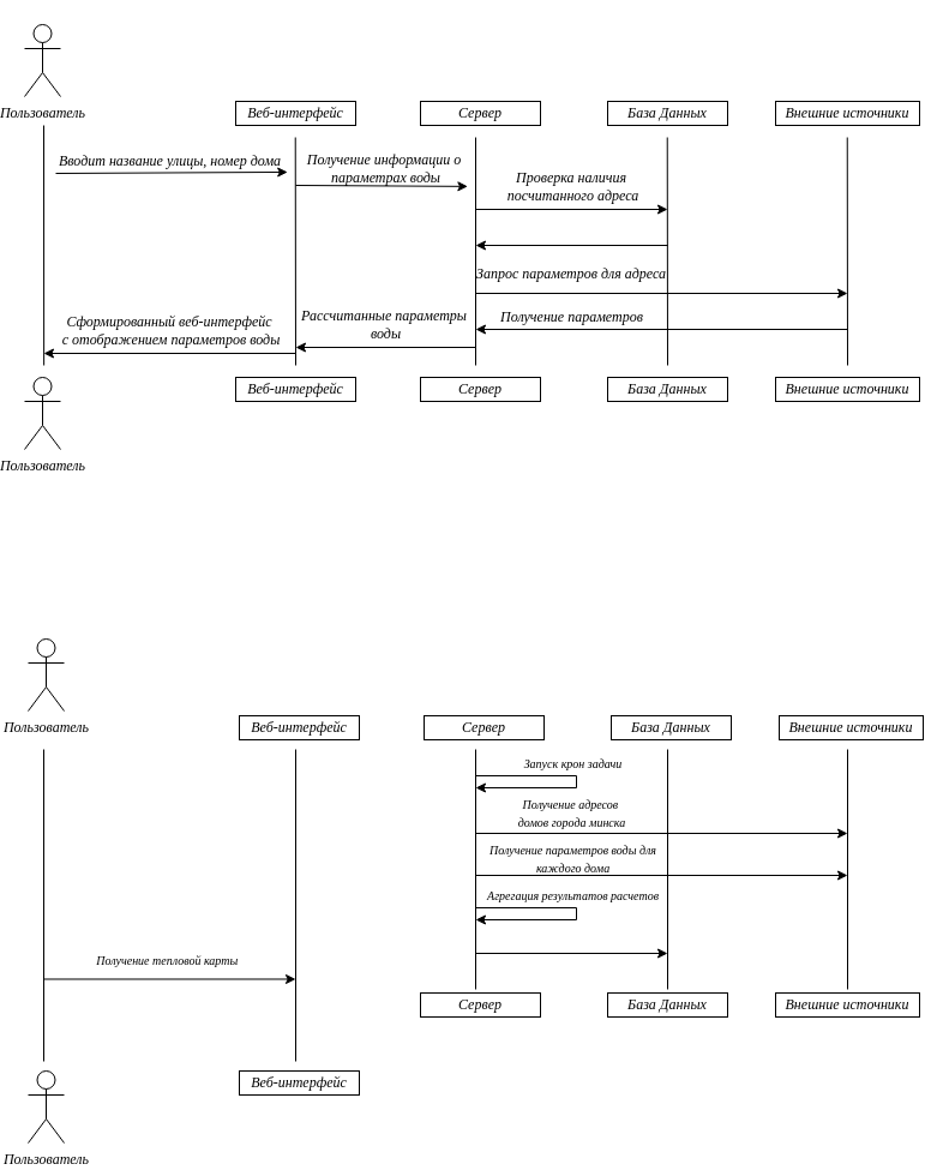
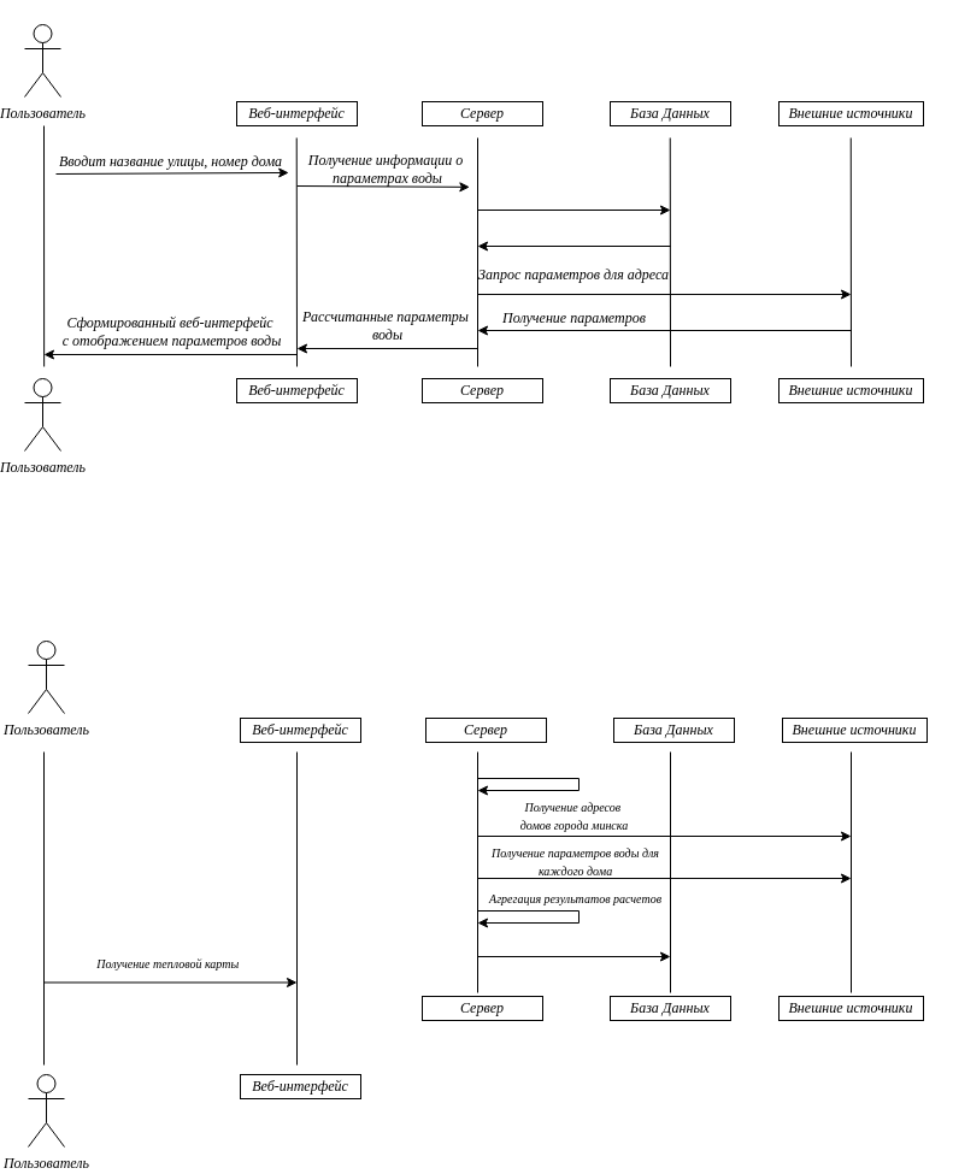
  <mxCell id="0" />
  <mxCell id="1" parent="0" />
  <mxCell id="2" value="Пользователь" style="shape=umlActor;verticalLabelPosition=bottom;verticalAlign=top;html=1;outlineConnect=0;fontFamily=ISOCPEUR;fontStyle=2" parent="1" vertex="1"><mxGeometry x="20" y="314" width="30" height="60" as="geometry" /></mxCell>
  <mxCell id="3" value="Пользователь" style="shape=umlActor;verticalLabelPosition=bottom;verticalAlign=top;html=1;outlineConnect=0;fontFamily=ISOCPEUR;fontStyle=2" parent="1" vertex="1"><mxGeometry x="20" y="20" width="30" height="60" as="geometry" /></mxCell>
  <mxCell id="4" value="" style="endArrow=none;html=1;rounded=0;fontFamily=ISOCPEUR;fontStyle=2" parent="1" edge="1"><mxGeometry width="50" height="50" relative="1" as="geometry"><mxPoint x="36.13" y="304" as="sourcePoint" /><mxPoint x="36" y="104" as="targetPoint" /></mxGeometry></mxCell>
  <mxCell id="5" value="Веб-интерфейс" style="rounded=0;whiteSpace=wrap;html=1;fontFamily=ISOCPEUR;fontStyle=2" parent="1" vertex="1"><mxGeometry x="196" y="84" width="100" height="20" as="geometry" /></mxCell>
  <mxCell id="6" value="Веб-интерфейс" style="rounded=0;whiteSpace=wrap;html=1;fontFamily=ISOCPEUR;fontStyle=2" parent="1" vertex="1"><mxGeometry x="196" y="314" width="100" height="20" as="geometry" /></mxCell>
  <mxCell id="7" value="" style="endArrow=none;html=1;rounded=0;fontFamily=ISOCPEUR;fontStyle=2" parent="1" edge="1"><mxGeometry width="50" height="50" relative="1" as="geometry"><mxPoint x="246" y="304" as="sourcePoint" /><mxPoint x="245.73" y="114" as="targetPoint" /></mxGeometry></mxCell>
  <mxCell id="8" value="Сервер" style="rounded=0;whiteSpace=wrap;html=1;fontFamily=ISOCPEUR;fontStyle=2" parent="1" vertex="1"><mxGeometry x="350" y="84" width="100" height="20" as="geometry" /></mxCell>
  <mxCell id="9" value="Сервер" style="rounded=0;whiteSpace=wrap;html=1;fontFamily=ISOCPEUR;fontStyle=2" parent="1" vertex="1"><mxGeometry x="350" y="314" width="100" height="20" as="geometry" /></mxCell>
  <mxCell id="10" value="" style="endArrow=none;html=1;rounded=0;fontFamily=ISOCPEUR;fontStyle=2" parent="1" edge="1"><mxGeometry width="50" height="50" relative="1" as="geometry"><mxPoint x="396" y="304" as="sourcePoint" /><mxPoint x="396" y="114" as="targetPoint" /></mxGeometry></mxCell>
  <mxCell id="11" value="База Данных" style="rounded=0;whiteSpace=wrap;html=1;fontFamily=ISOCPEUR;fontStyle=2" parent="1" vertex="1"><mxGeometry x="506" y="84" width="100" height="20" as="geometry" /></mxCell>
  <mxCell id="12" value="База Данных" style="rounded=0;whiteSpace=wrap;html=1;fontFamily=ISOCPEUR;fontStyle=2" parent="1" vertex="1"><mxGeometry x="506" y="314" width="100" height="20" as="geometry" /></mxCell>
  <mxCell id="13" value="" style="endArrow=none;html=1;rounded=0;fontFamily=ISOCPEUR;fontStyle=2" parent="1" edge="1"><mxGeometry width="50" height="50" relative="1" as="geometry"><mxPoint x="556" y="304" as="sourcePoint" /><mxPoint x="555.73" y="114" as="targetPoint" /></mxGeometry></mxCell>
  <mxCell id="14" value="Внешние источники" style="rounded=0;whiteSpace=wrap;html=1;fontFamily=ISOCPEUR;fontStyle=2" parent="1" vertex="1"><mxGeometry x="646" y="84" width="120" height="20" as="geometry" /></mxCell>
  <mxCell id="15" value="" style="endArrow=none;html=1;rounded=0;fontFamily=ISOCPEUR;fontStyle=2" parent="1" edge="1"><mxGeometry width="50" height="50" relative="1" as="geometry"><mxPoint x="706" y="304" as="sourcePoint" /><mxPoint x="705.74" y="114" as="targetPoint" /></mxGeometry></mxCell>
  <mxCell id="16" value="Внешние источники" style="rounded=0;whiteSpace=wrap;html=1;fontFamily=ISOCPEUR;fontStyle=2" parent="1" vertex="1"><mxGeometry x="646" y="314" width="120" height="20" as="geometry" /></mxCell>
  <mxCell id="17" value="" style="endArrow=classic;html=1;rounded=0;entryX=0.996;entryY=0.844;entryDx=0;entryDy=0;entryPerimeter=0;fontFamily=ISOCPEUR;fontStyle=2" parent="1" target="18" edge="1"><mxGeometry width="50" height="50" relative="1" as="geometry"><mxPoint x="46" y="144" as="sourcePoint" /><mxPoint x="276" y="144" as="targetPoint" /></mxGeometry></mxCell>
  <mxCell id="18" value="&lt;font&gt;Вводит название улицы, номер дома&lt;/font&gt;" style="text;html=1;align=center;verticalAlign=middle;resizable=0;points=[];autosize=1;strokeColor=none;fillColor=none;fontFamily=ISOCPEUR;fontStyle=2" parent="1" vertex="1"><mxGeometry x="42" y="121" width="198" height="26" as="geometry" /></mxCell>
  <mxCell id="19" value="" style="endArrow=classic;html=1;rounded=0;entryX=0.975;entryY=0.875;entryDx=0;entryDy=0;entryPerimeter=0;fontFamily=ISOCPEUR;fontStyle=2" parent="1" target="20" edge="1"><mxGeometry width="50" height="50" relative="1" as="geometry"><mxPoint x="246" y="154" as="sourcePoint" /><mxPoint x="416" y="154" as="targetPoint" /></mxGeometry></mxCell>
  <mxCell id="20" value="&lt;font&gt;Получение информации о&amp;nbsp;&lt;/font&gt;&lt;div&gt;&lt;font&gt;параметрах воды&lt;/font&gt;&lt;/div&gt;" style="text;html=1;align=center;verticalAlign=middle;resizable=0;points=[];autosize=1;strokeColor=none;fillColor=none;fontFamily=ISOCPEUR;fontStyle=2" parent="1" vertex="1"><mxGeometry x="248" y="119" width="145" height="41" as="geometry" /></mxCell>
- <mxCell id="21" value="&lt;font&gt;Проверка наличия&amp;nbsp;&lt;/font&gt;&lt;div&gt;&lt;font&gt;посчитанного адреса&lt;/font&gt;&lt;/div&gt;" style="text;html=1;align=center;verticalAlign=middle;resizable=0;points=[];autosize=1;strokeColor=none;fillColor=none;fontFamily=ISOCPEUR;fontStyle=2" parent="1" vertex="1"><mxGeometry x="416" y="134" width="122" height="41" as="geometry" /></mxCell>
  <mxCell id="22" value="" style="endArrow=classic;html=1;rounded=0;fontFamily=ISOCPEUR;fontStyle=2" parent="1" edge="1"><mxGeometry width="50" height="50" relative="1" as="geometry"><mxPoint x="396" y="174" as="sourcePoint" /><mxPoint x="556" y="174" as="targetPoint" /></mxGeometry></mxCell>
  <mxCell id="23" value="" style="endArrow=classic;html=1;rounded=0;fontFamily=ISOCPEUR;fontStyle=2" parent="1" edge="1"><mxGeometry width="50" height="50" relative="1" as="geometry"><mxPoint x="396" y="244" as="sourcePoint" /><mxPoint x="706" y="244" as="targetPoint" /></mxGeometry></mxCell>
  <mxCell id="24" value="&lt;font&gt;Запрос параметров для адреса&amp;nbsp;&lt;/font&gt;&lt;div&gt;&lt;br&gt;&lt;/div&gt;" style="text;html=1;align=center;verticalAlign=middle;resizable=0;points=[];autosize=1;strokeColor=none;fillColor=none;fontFamily=ISOCPEUR;fontStyle=2" parent="1" vertex="1"><mxGeometry x="388" y="214" width="177" height="41" as="geometry" /></mxCell>
  <mxCell id="25" value="" style="endArrow=classic;html=1;rounded=0;fontFamily=ISOCPEUR;fontStyle=2" parent="1" edge="1"><mxGeometry width="50" height="50" relative="1" as="geometry"><mxPoint x="556" y="204" as="sourcePoint" /><mxPoint x="396" y="204" as="targetPoint" /></mxGeometry></mxCell>
  <mxCell id="26" value="" style="endArrow=classic;html=1;rounded=0;fontFamily=ISOCPEUR;fontStyle=2" parent="1" edge="1"><mxGeometry width="50" height="50" relative="1" as="geometry"><mxPoint x="706" y="274" as="sourcePoint" /><mxPoint x="396" y="274" as="targetPoint" /></mxGeometry></mxCell>
  <mxCell id="27" value="&lt;font&gt;Получение параметров&lt;/font&gt;" style="text;html=1;align=center;verticalAlign=middle;resizable=0;points=[];autosize=1;strokeColor=none;fillColor=none;fontFamily=ISOCPEUR;fontStyle=2" parent="1" vertex="1"><mxGeometry x="411" y="251" width="130" height="26" as="geometry" /></mxCell>
  <mxCell id="28" value="" style="endArrow=classic;html=1;rounded=0;fontFamily=ISOCPEUR;fontStyle=2" parent="1" edge="1"><mxGeometry width="50" height="50" relative="1" as="geometry"><mxPoint x="396" y="289" as="sourcePoint" /><mxPoint x="246" y="289" as="targetPoint" /></mxGeometry></mxCell>
  <mxCell id="29" value="&lt;font&gt;Рассчитанные параметры&amp;nbsp;&lt;/font&gt;&lt;div&gt;&lt;font&gt;воды&lt;/font&gt;&lt;/div&gt;" style="text;html=1;align=center;verticalAlign=middle;resizable=0;points=[];autosize=1;strokeColor=none;fillColor=none;fontFamily=ISOCPEUR;fontStyle=2" parent="1" vertex="1"><mxGeometry x="246" y="249" width="149" height="41" as="geometry" /></mxCell>
  <mxCell id="30" value="" style="endArrow=classic;html=1;rounded=0;fontFamily=ISOCPEUR;fontStyle=2" parent="1" edge="1"><mxGeometry width="50" height="50" relative="1" as="geometry"><mxPoint x="246" y="294" as="sourcePoint" /><mxPoint x="36" y="294" as="targetPoint" /></mxGeometry></mxCell>
  <mxCell id="31" value="Сформированный веб-интерфейс&amp;nbsp;&lt;div&gt;с отображением параметров воды&lt;/div&gt;" style="text;html=1;align=center;verticalAlign=middle;resizable=0;points=[];autosize=1;strokeColor=none;fillColor=none;fontFamily=ISOCPEUR;fontStyle=2" parent="1" vertex="1"><mxGeometry x="48" y="254" width="187" height="41" as="geometry" /></mxCell>
  <mxCell id="32" value="Пользователь" style="shape=umlActor;verticalLabelPosition=bottom;verticalAlign=top;html=1;outlineConnect=0;fontFamily=ISOCPEUR;fontStyle=2" parent="1" vertex="1"><mxGeometry x="23" y="892" width="30" height="60" as="geometry" /></mxCell>
  <mxCell id="33" value="Пользователь" style="shape=umlActor;verticalLabelPosition=bottom;verticalAlign=top;html=1;outlineConnect=0;fontFamily=ISOCPEUR;fontStyle=2" parent="1" vertex="1"><mxGeometry x="23" y="532" width="30" height="60" as="geometry" /></mxCell>
  <mxCell id="34" value="Веб-интерфейс" style="rounded=0;whiteSpace=wrap;html=1;fontFamily=ISOCPEUR;fontStyle=2" parent="1" vertex="1"><mxGeometry x="199" y="596" width="100" height="20" as="geometry" /></mxCell>
  <mxCell id="35" value="Веб-интерфейс" style="rounded=0;whiteSpace=wrap;html=1;fontFamily=ISOCPEUR;fontStyle=2" parent="1" vertex="1"><mxGeometry x="199" y="892" width="100" height="20" as="geometry" /></mxCell>
  <mxCell id="36" value="" style="endArrow=none;html=1;rounded=0;fontFamily=ISOCPEUR;fontStyle=2" parent="1" edge="1"><mxGeometry width="50" height="50" relative="1" as="geometry"><mxPoint x="246" y="884" as="sourcePoint" /><mxPoint x="246" y="624" as="targetPoint" /></mxGeometry></mxCell>
  <mxCell id="37" value="Сервер" style="rounded=0;whiteSpace=wrap;html=1;fontFamily=ISOCPEUR;fontStyle=2" parent="1" vertex="1"><mxGeometry x="353" y="596" width="100" height="20" as="geometry" /></mxCell>
  <mxCell id="38" value="Сервер" style="rounded=0;whiteSpace=wrap;html=1;fontFamily=ISOCPEUR;fontStyle=2" parent="1" vertex="1"><mxGeometry x="350" y="827" width="100" height="20" as="geometry" /></mxCell>
  <mxCell id="39" value="База Данных" style="rounded=0;whiteSpace=wrap;html=1;fontFamily=ISOCPEUR;fontStyle=2" parent="1" vertex="1"><mxGeometry x="509" y="596" width="100" height="20" as="geometry" /></mxCell>
  <mxCell id="40" value="База Данных" style="rounded=0;whiteSpace=wrap;html=1;fontFamily=ISOCPEUR;fontStyle=2" parent="1" vertex="1"><mxGeometry x="506" y="827" width="100" height="20" as="geometry" /></mxCell>
  <mxCell id="41" value="Внешние источники" style="rounded=0;whiteSpace=wrap;html=1;fontFamily=ISOCPEUR;fontStyle=2" parent="1" vertex="1"><mxGeometry x="649" y="596" width="120" height="20" as="geometry" /></mxCell>
  <mxCell id="42" value="Внешние источники" style="rounded=0;whiteSpace=wrap;html=1;fontFamily=ISOCPEUR;fontStyle=2" parent="1" vertex="1"><mxGeometry x="646" y="827" width="120" height="20" as="geometry" /></mxCell>
- <mxCell id="43" value="&lt;font&gt;&lt;font style=&quot;font-size: 10px;&quot;&gt;Запуск крон задачи&lt;/font&gt;&lt;br&gt;&lt;/font&gt;" style="text;html=1;align=center;verticalAlign=middle;resizable=0;points=[];autosize=1;strokeColor=none;fillColor=none;fontFamily=ISOCPEUR;fontStyle=2" parent="1" vertex="1"><mxGeometry x="427" y="623" width="99" height="26" as="geometry" /></mxCell>
  <mxCell id="44" value="" style="endArrow=classic;html=1;rounded=0;fontFamily=ISOCPEUR;fontStyle=2" parent="1" edge="1"><mxGeometry width="50" height="50" relative="1" as="geometry"><mxPoint x="396" y="646" as="sourcePoint" /><mxPoint x="396" y="656" as="targetPoint" /><Array as="points"><mxPoint x="480" y="646" /><mxPoint x="480" y="656" /></Array></mxGeometry></mxCell>
  <mxCell id="45" value="" style="endArrow=classic;html=1;rounded=0;fontFamily=ISOCPEUR;fontStyle=2" parent="1" edge="1"><mxGeometry width="50" height="50" relative="1" as="geometry"><mxPoint x="396" y="694" as="sourcePoint" /><mxPoint x="706" y="694" as="targetPoint" /></mxGeometry></mxCell>
  <mxCell id="46" value="&lt;font style=&quot;font-size: 10px;&quot;&gt;Получение адресов&amp;nbsp;&lt;/font&gt;&lt;div&gt;&lt;span style=&quot;font-size: 10px; background-color: initial;&quot;&gt;домов города минска&lt;/span&gt;&lt;/div&gt;" style="text;html=1;align=center;verticalAlign=middle;resizable=0;points=[];autosize=1;strokeColor=none;fillColor=none;fontFamily=ISOCPEUR;fontStyle=2" parent="1" vertex="1"><mxGeometry x="424" y="656" width="104" height="41" as="geometry" /></mxCell>
  <mxCell id="47" value="" style="endArrow=classic;html=1;rounded=0;fontFamily=ISOCPEUR;fontStyle=2" parent="1" edge="1"><mxGeometry width="50" height="50" relative="1" as="geometry"><mxPoint x="396" y="729" as="sourcePoint" /><mxPoint x="706" y="729" as="targetPoint" /></mxGeometry></mxCell>
  <mxCell id="48" value="&lt;font&gt;&lt;span style=&quot;font-size: 10px;&quot;&gt;Получение параметров воды для&lt;/span&gt;&lt;/font&gt;&lt;div&gt;&lt;font&gt;&lt;span style=&quot;font-size: 10px;&quot;&gt;каждого дома&lt;/span&gt;&lt;/font&gt;&lt;/div&gt;" style="text;html=1;align=center;verticalAlign=middle;resizable=0;points=[];autosize=1;strokeColor=none;fillColor=none;fontFamily=ISOCPEUR;fontStyle=2" parent="1" vertex="1"><mxGeometry x="401" y="694" width="151" height="41" as="geometry" /></mxCell>
  <mxCell id="49" value="&lt;font&gt;&lt;span style=&quot;font-size: 10px;&quot;&gt;Агрегация результатов расчетов&lt;/span&gt;&lt;/font&gt;" style="text;html=1;align=center;verticalAlign=middle;resizable=0;points=[];autosize=1;strokeColor=none;fillColor=none;fontFamily=ISOCPEUR;fontStyle=2" parent="1" vertex="1"><mxGeometry x="397" y="733" width="159" height="26" as="geometry" /></mxCell>
  <mxCell id="50" value="" style="endArrow=classic;html=1;rounded=0;fontFamily=ISOCPEUR;fontStyle=2" parent="1" edge="1"><mxGeometry width="50" height="50" relative="1" as="geometry"><mxPoint x="396" y="756" as="sourcePoint" /><mxPoint x="396" y="766" as="targetPoint" /><Array as="points"><mxPoint x="480" y="756" /><mxPoint x="480" y="766" /></Array></mxGeometry></mxCell>
  <mxCell id="51" value="" style="endArrow=classic;html=1;rounded=0;fontFamily=ISOCPEUR;fontStyle=2" parent="1" edge="1"><mxGeometry width="50" height="50" relative="1" as="geometry"><mxPoint x="396" y="794" as="sourcePoint" /><mxPoint x="556" y="794" as="targetPoint" /></mxGeometry></mxCell>
  <mxCell id="52" value="" style="endArrow=none;html=1;rounded=0;fontFamily=ISOCPEUR;fontStyle=2" parent="1" edge="1"><mxGeometry width="50" height="50" relative="1" as="geometry"><mxPoint x="396" y="824" as="sourcePoint" /><mxPoint x="396" y="624" as="targetPoint" /></mxGeometry></mxCell>
  <mxCell id="53" value="" style="endArrow=none;html=1;rounded=0;fontFamily=ISOCPEUR;fontStyle=2" parent="1" edge="1"><mxGeometry width="50" height="50" relative="1" as="geometry"><mxPoint x="556" y="824" as="sourcePoint" /><mxPoint x="556" y="624" as="targetPoint" /></mxGeometry></mxCell>
  <mxCell id="54" value="" style="endArrow=none;html=1;rounded=0;fontFamily=ISOCPEUR;fontStyle=2" parent="1" edge="1"><mxGeometry width="50" height="50" relative="1" as="geometry"><mxPoint x="706" y="824" as="sourcePoint" /><mxPoint x="706" y="624" as="targetPoint" /></mxGeometry></mxCell>
  <mxCell id="55" value="" style="endArrow=none;html=1;rounded=0;fontFamily=ISOCPEUR;fontStyle=2" parent="1" edge="1"><mxGeometry width="50" height="50" relative="1" as="geometry"><mxPoint x="36" y="884" as="sourcePoint" /><mxPoint x="36" y="624" as="targetPoint" /></mxGeometry></mxCell>
  <mxCell id="56" value="" style="endArrow=classic;html=1;rounded=0;fontFamily=ISOCPEUR;fontStyle=2" parent="1" edge="1"><mxGeometry width="50" height="50" relative="1" as="geometry"><mxPoint x="36" y="815.49" as="sourcePoint" /><mxPoint x="246" y="815.49" as="targetPoint" /></mxGeometry></mxCell>
  <mxCell id="57" value="&lt;font style=&quot;font-size: 10px;&quot;&gt;Получение тепловой карты&amp;nbsp;&lt;/font&gt;" style="text;html=1;align=center;verticalAlign=middle;resizable=0;points=[];autosize=1;strokeColor=none;fillColor=none;fontFamily=ISOCPEUR;fontStyle=2" parent="1" vertex="1"><mxGeometry x="73" y="787.49" width="133" height="26" as="geometry" /></mxCell>
